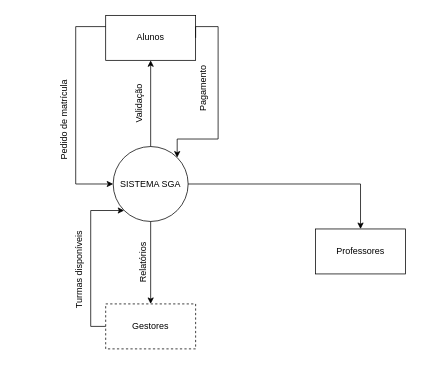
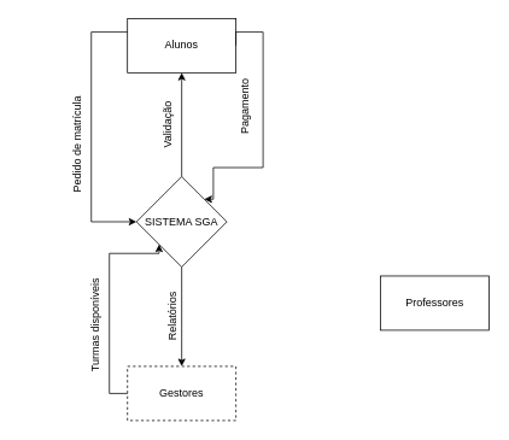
  <mxCell id="0" />
  <mxCell id="1" parent="0" />
  <mxCell id="2" value="" style="edgeStyle=orthogonalEdgeStyle;rounded=0;orthogonalLoop=1;jettySize=auto;html=1;fontColor=light-dark(#000000,#000000);fillColor=none;strokeColor=light-dark(#000000,#000000);" edge="1" parent="1" source="5" target="8"><mxGeometry relative="1" as="geometry" /></mxCell>
- <mxCell id="3" value="" style="edgeStyle=orthogonalEdgeStyle;rounded=0;orthogonalLoop=1;jettySize=auto;html=1;fontColor=light-dark(#000000,#000000);fillColor=none;strokeColor=light-dark(#000000,#000000);" edge="1" parent="1" source="5" target="9"><mxGeometry relative="1" as="geometry" /></mxCell>
  <mxCell id="4" value="" style="edgeStyle=orthogonalEdgeStyle;rounded=0;orthogonalLoop=1;jettySize=auto;html=1;fontColor=light-dark(#000000,#000000);fillColor=none;strokeColor=light-dark(#000000,#000000);" edge="1" parent="1" source="5" target="11"><mxGeometry relative="1" as="geometry" /></mxCell>
- <mxCell id="5" value="SISTEMA SGA" style="ellipse;whiteSpace=wrap;html=1;fillColor=none;fontColor=light-dark(#000000,#000000);strokeColor=light-dark(#000000,#000000);" vertex="1" parent="1"><mxGeometry x="150" y="195" width="100" height="100" as="geometry" /></mxCell>
+ <mxCell id="5" value="SISTEMA SGA" style="rhombus;whiteSpace=wrap;html=1;fillColor=none;fontColor=light-dark(#000000,#000000);strokeColor=light-dark(#000000,#000000);" vertex="1" parent="1"><mxGeometry x="150" y="195" width="100" height="100" as="geometry" /></mxCell>
  <mxCell id="6" style="edgeStyle=orthogonalEdgeStyle;rounded=0;orthogonalLoop=1;jettySize=auto;html=1;entryX=0;entryY=0.5;entryDx=0;entryDy=0;fontColor=light-dark(#000000,#000000);fillColor=none;strokeColor=light-dark(#000000,#000000);" edge="1" parent="1" source="8" target="5"><mxGeometry relative="1" as="geometry"><mxPoint x="110" y="95" as="targetPoint" /><Array as="points"><mxPoint x="100" y="35" /><mxPoint x="100" y="245" /></Array></mxGeometry></mxCell>
  <mxCell id="7" style="edgeStyle=orthogonalEdgeStyle;rounded=0;orthogonalLoop=1;jettySize=auto;html=1;exitX=1;exitY=0.5;exitDx=0;exitDy=0;entryX=1;entryY=0;entryDx=0;entryDy=0;fontColor=light-dark(#000000,#000000);fillColor=none;strokeColor=light-dark(#000000,#000000);" edge="1" parent="1" source="8" target="5"><mxGeometry relative="1" as="geometry"><Array as="points"><mxPoint x="290" y="35" /><mxPoint x="290" y="185" /><mxPoint x="235" y="185" /></Array></mxGeometry></mxCell>
  <mxCell id="8" value="Alunos" style="whiteSpace=wrap;html=1;fillColor=none;fontColor=light-dark(#000000,#000000);strokeColor=light-dark(#000000,#000000);" vertex="1" parent="1"><mxGeometry x="140" y="20" width="120" height="60" as="geometry" /></mxCell>
  <mxCell id="9" value="Professores" style="whiteSpace=wrap;html=1;fillColor=none;fontColor=light-dark(#000000,#000000);strokeColor=light-dark(#000000,#000000);" vertex="1" parent="1"><mxGeometry x="420" y="305" width="120" height="60" as="geometry" /></mxCell>
  <mxCell id="10" value="" style="edgeStyle=orthogonalEdgeStyle;rounded=0;orthogonalLoop=1;jettySize=auto;html=1;entryX=0;entryY=1;entryDx=0;entryDy=0;" edge="1" parent="1" source="11" target="5"><mxGeometry relative="1" as="geometry"><mxPoint x="60" y="435" as="targetPoint" /><Array as="points"><mxPoint x="120" y="435" /><mxPoint x="120" y="280" /></Array></mxGeometry></mxCell>
  <mxCell id="11" value="Gestores" style="whiteSpace=wrap;html=1;fillColor=none;fontColor=light-dark(#000000,#000000);strokeColor=light-dark(#000000,#000000);dashed=1;" vertex="1" parent="1"><mxGeometry x="140" y="405" width="120" height="60" as="geometry" /></mxCell>
  <mxCell id="12" value="Pedido de matrícula" style="text;html=1;align=center;verticalAlign=middle;resizable=0;points=[];autosize=1;rotation=-90;fillColor=none;fontColor=light-dark(#000000,#000000);strokeColor=none;" vertex="1" parent="1"><mxGeometry x="20" y="145" width="130" height="30" as="geometry" /></mxCell>
  <mxCell id="13" value="Relatórios" style="text;html=1;align=center;verticalAlign=middle;resizable=0;points=[];autosize=1;rotation=-90;fillColor=none;fontColor=light-dark(#000000,#000000);strokeColor=none;" vertex="1" parent="1"><mxGeometry x="150" y="335" width="80" height="30" as="geometry" /></mxCell>
  <mxCell id="14" value="Validação" style="text;html=1;align=center;verticalAlign=middle;resizable=0;points=[];autosize=1;rotation=-90;fillColor=none;fontColor=light-dark(#000000,#000000);strokeColor=none;" vertex="1" parent="1"><mxGeometry x="145" y="123" width="80" height="30" as="geometry" /></mxCell>
  <mxCell id="15" value="Pagamento" style="text;html=1;align=center;verticalAlign=middle;resizable=0;points=[];autosize=1;rotation=-90;fillColor=none;fontColor=light-dark(#000000,#000000);strokeColor=none;" vertex="1" parent="1"><mxGeometry x="230" y="103" width="80" height="30" as="geometry" /></mxCell>
  <mxCell id="16" value="Turmas disponíveis" style="text;html=1;align=center;verticalAlign=middle;resizable=0;points=[];autosize=1;strokeColor=none;fillColor=none;rotation=-90;" vertex="1" parent="1"><mxGeometry x="40" y="345" width="130" height="30" as="geometry" /></mxCell>
